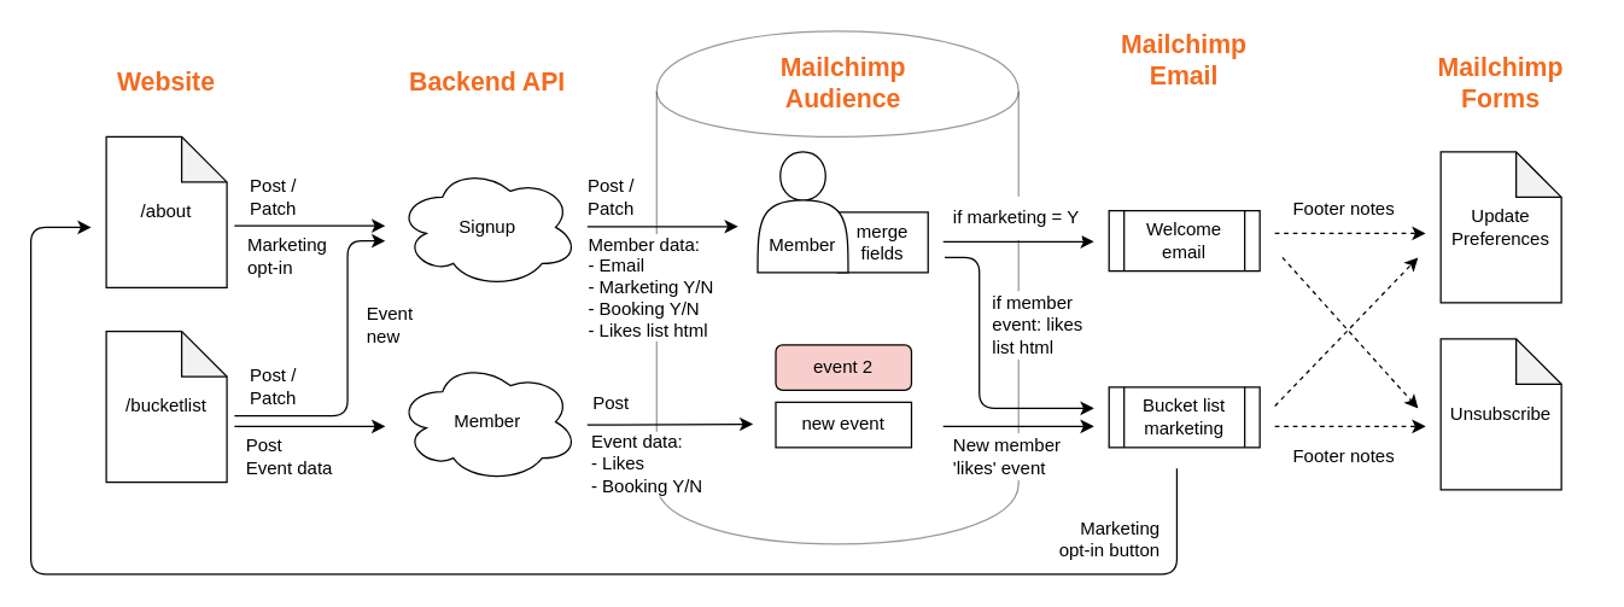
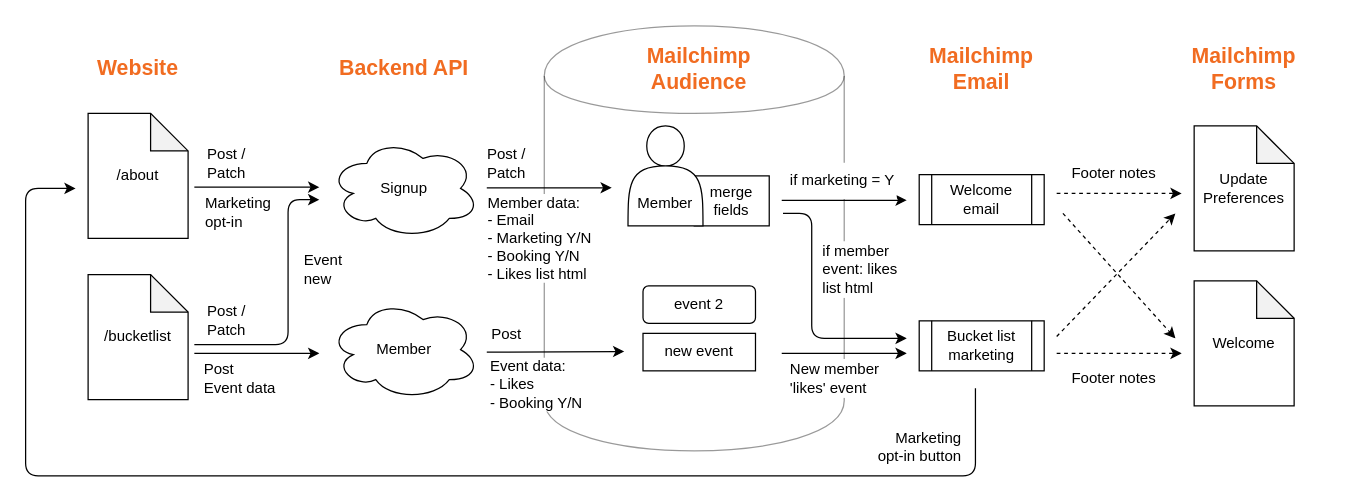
  <mxCell id="0" />
  <mxCell id="1" parent="0" />
  <mxCell id="2" value="" style="shape=cylinder;whiteSpace=wrap;html=1;boundedLbl=1;backgroundOutline=1;opacity=40;" vertex="1" parent="1"><mxGeometry x="435" y="20" width="240" height="340" as="geometry" /></mxCell>
  <mxCell id="3" value="/about" style="shape=note;whiteSpace=wrap;html=1;backgroundOutline=1;darkOpacity=0.05;" vertex="1" parent="1"><mxGeometry x="70" y="90" width="80" height="100" as="geometry" /></mxCell>
  <mxCell id="4" value="/bucketlist" style="shape=note;whiteSpace=wrap;html=1;backgroundOutline=1;darkOpacity=0.05;" vertex="1" parent="1"><mxGeometry x="70" y="219" width="80" height="100" as="geometry" /></mxCell>
  <mxCell id="5" value="Member" style="ellipse;shape=cloud;whiteSpace=wrap;html=1;" vertex="1" parent="1"><mxGeometry x="263" y="239" width="120" height="80" as="geometry" /></mxCell>
  <mxCell id="6" value="Signup" style="ellipse;shape=cloud;whiteSpace=wrap;html=1;" vertex="1" parent="1"><mxGeometry x="263" y="110" width="120" height="80" as="geometry" /></mxCell>
  <mxCell id="7" value="" style="endArrow=classic;html=1;" edge="1" parent="1"><mxGeometry width="50" height="50" relative="1" as="geometry"><mxPoint x="155" y="149" as="sourcePoint" /><mxPoint x="255" y="149" as="targetPoint" /></mxGeometry></mxCell>
  <mxCell id="8" value="" style="endArrow=classic;html=1;" edge="1" parent="1"><mxGeometry width="50" height="50" relative="1" as="geometry"><mxPoint x="155" y="275" as="sourcePoint" /><mxPoint x="255" y="159" as="targetPoint" /><Array as="points"><mxPoint x="230" y="275" /><mxPoint x="230" y="159" /></Array></mxGeometry></mxCell>
  <mxCell id="9" value="" style="endArrow=classic;html=1;exitX=1;exitY=0.59;exitDx=0;exitDy=0;exitPerimeter=0;" edge="1" parent="1"><mxGeometry width="50" height="50" relative="1" as="geometry"><mxPoint x="155" y="282" as="sourcePoint" /><mxPoint x="255" y="282" as="targetPoint" /></mxGeometry></mxCell>
  <mxCell id="10" value="" style="endArrow=classic;html=1;" edge="1" parent="1"><mxGeometry width="50" height="50" relative="1" as="geometry"><mxPoint x="389" y="149.5" as="sourcePoint" /><mxPoint x="489" y="149.5" as="targetPoint" /></mxGeometry></mxCell>
- <mxCell id="11" value="event 2" style="rounded=1;whiteSpace=wrap;html=1;fillColor=#f8cecc;" vertex="1" parent="1"><mxGeometry x="514" y="228" width="90" height="30" as="geometry" /></mxCell>
+ <mxCell id="11" value="event 2" style="rounded=1;whiteSpace=wrap;html=1;" vertex="1" parent="1"><mxGeometry x="514" y="228" width="90" height="30" as="geometry" /></mxCell>
  <mxCell id="12" value="new event" style="whiteSpace=wrap;html=1;rounded=0;" vertex="1" parent="1"><mxGeometry x="514" y="266" width="90" height="30" as="geometry" /></mxCell>
  <mxCell id="13" value="" style="endArrow=classic;html=1;" edge="1" parent="1"><mxGeometry width="50" height="50" relative="1" as="geometry"><mxPoint x="389" y="281" as="sourcePoint" /><mxPoint x="499" y="280.5" as="targetPoint" /></mxGeometry></mxCell>
  <mxCell id="14" value="&lt;font style=&quot;font-size: 17px&quot;&gt;Mailchimp&lt;br&gt;Audience&lt;br&gt;&lt;/font&gt;" style="text;html=1;strokeColor=none;fillColor=none;align=center;verticalAlign=middle;whiteSpace=wrap;rounded=0;fontColor=#f16c21;fontStyle=1" vertex="1" parent="1"><mxGeometry x="499" y="40" width="120" height="30" as="geometry" /></mxCell>
  <mxCell id="15" value="merge fields" style="rounded=0;whiteSpace=wrap;html=1;" vertex="1" parent="1"><mxGeometry x="555" y="140" width="60" height="40" as="geometry" /></mxCell>
  <mxCell id="16" value="Post / Patch" style="text;html=1;strokeColor=none;fillColor=none;align=center;verticalAlign=middle;whiteSpace=wrap;rounded=0;" vertex="1" parent="1"><mxGeometry x="161" y="120" width="40" height="20" as="geometry" /></mxCell>
  <mxCell id="17" value="Post / Patch" style="text;html=1;strokeColor=none;fillColor=none;align=center;verticalAlign=middle;whiteSpace=wrap;rounded=0;" vertex="1" parent="1"><mxGeometry x="385" y="120" width="40" height="20" as="geometry" /></mxCell>
  <mxCell id="18" value="Post / Patch" style="text;html=1;strokeColor=none;fillColor=none;align=center;verticalAlign=middle;whiteSpace=wrap;rounded=0;" vertex="1" parent="1"><mxGeometry x="161" y="246" width="40" height="20" as="geometry" /></mxCell>
  <mxCell id="19" value="Post&lt;br&gt;Event data" style="text;html=1;strokeColor=none;fillColor=none;align=left;verticalAlign=middle;whiteSpace=wrap;rounded=0;" vertex="1" parent="1"><mxGeometry x="161" y="291.5" width="72" height="20" as="geometry" /></mxCell>
  <mxCell id="20" value="Event data:&lt;br&gt;- Likes&lt;br&gt;- Booking Y/N" style="text;html=1;strokeColor=none;fillColor=#ffffff;align=left;verticalAlign=middle;whiteSpace=wrap;rounded=0;labelBackgroundColor=#ffffff;" vertex="1" parent="1"><mxGeometry x="390" y="297" width="79" height="20" as="geometry" /></mxCell>
  <mxCell id="21" value="&lt;font style=&quot;font-size: 17px&quot;&gt;Website&lt;/font&gt;" style="text;html=1;strokeColor=none;fillColor=none;align=center;verticalAlign=middle;whiteSpace=wrap;rounded=0;fontColor=#f16c21;fontStyle=1" vertex="1" parent="1"><mxGeometry x="50" y="40" width="120" height="30" as="geometry" /></mxCell>
  <mxCell id="22" value="&lt;font style=&quot;font-size: 17px&quot;&gt;Backend API&lt;/font&gt;" style="text;html=1;strokeColor=none;fillColor=none;align=center;verticalAlign=middle;whiteSpace=wrap;rounded=0;fontColor=#f16c21;fontStyle=1" vertex="1" parent="1"><mxGeometry x="263" y="40" width="120" height="30" as="geometry" /></mxCell>
- <mxCell id="23" value="&lt;font style=&quot;font-size: 17px&quot;&gt;Mailchimp&lt;br&gt;Email&lt;/font&gt;" style="text;html=1;strokeColor=none;fillColor=none;align=center;verticalAlign=middle;whiteSpace=wrap;rounded=0;fontColor=#f16c21;fontStyle=1" vertex="1" parent="1"><mxGeometry x="725" y="25" width="120" height="30" as="geometry" /></mxCell>
+ <mxCell id="23" value="&lt;font style=&quot;font-size: 17px&quot;&gt;Mailchimp&lt;br&gt;Email&lt;/font&gt;" style="text;html=1;strokeColor=none;fillColor=none;align=center;verticalAlign=middle;whiteSpace=wrap;rounded=0;fontColor=#f16c21;fontStyle=1" vertex="1" parent="1"><mxGeometry x="725" y="40" width="120" height="30" as="geometry" /></mxCell>
  <mxCell id="24" value="Welcome &lt;br&gt;email" style="shape=process;whiteSpace=wrap;html=1;backgroundOutline=1;" vertex="1" parent="1"><mxGeometry x="735" y="139" width="100" height="40" as="geometry" /></mxCell>
  <mxCell id="25" value="" style="endArrow=classic;html=1;" edge="1" parent="1"><mxGeometry width="50" height="50" relative="1" as="geometry"><mxPoint x="625" y="159.5" as="sourcePoint" /><mxPoint x="725" y="159.5" as="targetPoint" /></mxGeometry></mxCell>
  <mxCell id="26" value="if marketing = Y" style="text;html=1;strokeColor=none;fillColor=#ffffff;align=left;verticalAlign=middle;whiteSpace=wrap;rounded=0;labelBackgroundColor=#ffffff;labelBorderColor=#FFFFFF;spacingBottom=3;spacingTop=3;" vertex="1" parent="1"><mxGeometry x="629" y="129.5" width="88" height="29" as="geometry" /></mxCell>
  <mxCell id="27" value="Bucket list marketing" style="shape=process;whiteSpace=wrap;html=1;backgroundOutline=1;" vertex="1" parent="1"><mxGeometry x="735" y="256" width="100" height="40" as="geometry" /></mxCell>
  <mxCell id="28" value="" style="endArrow=classic;html=1;" edge="1" parent="1"><mxGeometry width="50" height="50" relative="1" as="geometry"><mxPoint x="625" y="282" as="sourcePoint" /><mxPoint x="725" y="282" as="targetPoint" /></mxGeometry></mxCell>
  <mxCell id="29" value="New member 'likes'&amp;nbsp;event" style="text;html=1;strokeColor=none;fillColor=#ffffff;align=left;verticalAlign=middle;whiteSpace=wrap;rounded=0;labelBackgroundColor=#ffffff;labelBorderColor=#FFFFFF;spacingBottom=3;spacingTop=3;" vertex="1" parent="1"><mxGeometry x="629" y="287" width="86" height="29" as="geometry" /></mxCell>
  <mxCell id="30" value="&lt;font style=&quot;font-size: 17px&quot;&gt;Mailchimp&lt;br&gt;Forms&lt;/font&gt;" style="text;html=1;strokeColor=none;fillColor=none;align=center;verticalAlign=middle;whiteSpace=wrap;rounded=0;fontColor=#f16c21;fontStyle=1" vertex="1" parent="1"><mxGeometry x="935" y="40" width="120" height="30" as="geometry" /></mxCell>
- <mxCell id="31" value="Unsubscribe" style="shape=note;whiteSpace=wrap;html=1;backgroundOutline=1;darkOpacity=0.05;" vertex="1" parent="1"><mxGeometry x="955" y="224" width="80" height="100" as="geometry" /></mxCell>
+ <mxCell id="31" value="Welcome" style="shape=note;whiteSpace=wrap;html=1;backgroundOutline=1;darkOpacity=0.05;" vertex="1" parent="1"><mxGeometry x="955" y="224" width="80" height="100" as="geometry" /></mxCell>
  <mxCell id="32" value="" style="endArrow=classic;html=1;dashed=1;" edge="1" parent="1"><mxGeometry width="50" height="50" relative="1" as="geometry"><mxPoint x="845" y="282" as="sourcePoint" /><mxPoint x="945" y="282" as="targetPoint" /></mxGeometry></mxCell>
  <mxCell id="33" value="Marketing opt-in button" style="text;html=1;strokeColor=none;fillColor=#ffffff;align=right;verticalAlign=middle;whiteSpace=wrap;rounded=0;labelBackgroundColor=#ffffff;labelBorderColor=#FFFFFF;spacingBottom=3;spacingTop=3;" vertex="1" parent="1"><mxGeometry x="696" y="342" width="76" height="29" as="geometry" /></mxCell>
  <mxCell id="34" value="Post" style="text;html=1;strokeColor=none;fillColor=none;align=center;verticalAlign=middle;whiteSpace=wrap;rounded=0;" vertex="1" parent="1"><mxGeometry x="385" y="257" width="40" height="20" as="geometry" /></mxCell>
  <mxCell id="35" value="Member data:&lt;br&gt;- Email&lt;br&gt;-&amp;nbsp;Marketing Y/N&lt;br&gt;- Booking Y/N&lt;br&gt;- Likes list html" style="text;html=1;strokeColor=none;fillColor=#ffffff;align=left;verticalAlign=middle;whiteSpace=wrap;rounded=0;spacing=5;labelBackgroundColor=#FFFFFF;" vertex="1" parent="1"><mxGeometry x="385" y="180" width="95" height="20" as="geometry" /></mxCell>
  <mxCell id="36" value="&lt;br&gt;&lt;br&gt;&lt;br&gt;Member" style="shape=actor;whiteSpace=wrap;html=1;" vertex="1" parent="1"><mxGeometry x="502" y="100" width="60" height="80" as="geometry" /></mxCell>
  <mxCell id="37" value="Marketing &lt;br&gt;opt-in&amp;nbsp;" style="text;html=1;strokeColor=none;fillColor=#ffffff;align=left;verticalAlign=middle;whiteSpace=wrap;rounded=0;labelBackgroundColor=#ffffff;labelBorderColor=#FFFFFF;spacingBottom=3;spacingTop=3;" vertex="1" parent="1"><mxGeometry x="161" y="154" width="50" height="29" as="geometry" /></mxCell>
  <mxCell id="38" value="" style="endArrow=classic;html=1;" edge="1" parent="1"><mxGeometry width="50" height="50" relative="1" as="geometry"><mxPoint x="626" y="170" as="sourcePoint" /><mxPoint x="725" y="270" as="targetPoint" /><Array as="points"><mxPoint x="649" y="170" /><mxPoint x="649" y="270" /></Array></mxGeometry></mxCell>
  <mxCell id="39" value="if member event: likes list html" style="text;html=1;strokeColor=none;fillColor=#ffffff;align=left;verticalAlign=middle;whiteSpace=wrap;rounded=0;labelBackgroundColor=#ffffff;labelBorderColor=#FFFFFF;spacingBottom=3;spacingTop=3;" vertex="1" parent="1"><mxGeometry x="655" y="200" width="75" height="29" as="geometry" /></mxCell>
  <mxCell id="40" value="" style="endArrow=classic;html=1;fontColor=#f16c21;" edge="1" parent="1"><mxGeometry width="50" height="50" relative="1" as="geometry"><mxPoint x="780" y="310" as="sourcePoint" /><mxPoint x="60" y="150" as="targetPoint" /><Array as="points"><mxPoint x="780" y="380" /><mxPoint x="20" y="380" /><mxPoint x="20" y="150" /></Array></mxGeometry></mxCell>
  <mxCell id="41" value="Event &lt;br&gt;new" style="text;html=1;strokeColor=none;fillColor=#ffffff;align=left;verticalAlign=middle;whiteSpace=wrap;rounded=0;labelBackgroundColor=#ffffff;labelBorderColor=#FFFFFF;spacingBottom=3;spacingTop=3;" vertex="1" parent="1"><mxGeometry x="240" y="200" width="100" height="29" as="geometry" /></mxCell>
  <mxCell id="42" value="Update&lt;br&gt;Preferences" style="shape=note;whiteSpace=wrap;html=1;backgroundOutline=1;darkOpacity=0.05;" vertex="1" parent="1"><mxGeometry x="955" y="100" width="80" height="100" as="geometry" /></mxCell>
  <mxCell id="43" value="" style="endArrow=classic;html=1;dashed=1;" edge="1" parent="1"><mxGeometry width="50" height="50" relative="1" as="geometry"><mxPoint x="845" y="154" as="sourcePoint" /><mxPoint x="945" y="154" as="targetPoint" /></mxGeometry></mxCell>
  <mxCell id="44" value="Footer notes" style="text;html=1;strokeColor=none;fillColor=#ffffff;align=center;verticalAlign=middle;whiteSpace=wrap;rounded=0;labelBackgroundColor=#ffffff;labelBorderColor=#FFFFFF;spacingBottom=3;spacingTop=3;" vertex="1" parent="1"><mxGeometry x="847" y="123.5" width="88" height="29" as="geometry" /></mxCell>
  <mxCell id="45" value="Footer notes" style="text;html=1;strokeColor=none;fillColor=#ffffff;align=center;verticalAlign=middle;whiteSpace=wrap;rounded=0;labelBackgroundColor=#ffffff;labelBorderColor=#FFFFFF;spacingBottom=3;spacingTop=3;" vertex="1" parent="1"><mxGeometry x="847" y="287" width="88" height="29" as="geometry" /></mxCell>
  <mxCell id="46" value="" style="endArrow=classic;html=1;dashed=1;" edge="1" parent="1"><mxGeometry width="50" height="50" relative="1" as="geometry"><mxPoint x="845" y="268.5" as="sourcePoint" /><mxPoint x="940" y="170" as="targetPoint" /></mxGeometry></mxCell>
  <mxCell id="47" value="" style="endArrow=classic;html=1;dashed=1;" edge="1" parent="1"><mxGeometry width="50" height="50" relative="1" as="geometry"><mxPoint x="850" y="170" as="sourcePoint" /><mxPoint x="940" y="270" as="targetPoint" /></mxGeometry></mxCell>
